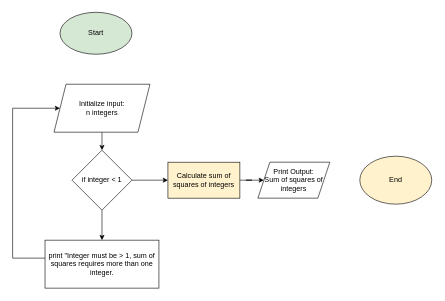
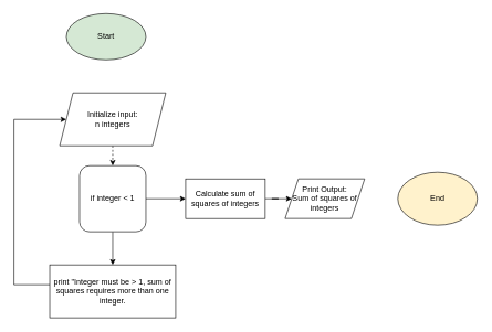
  <mxCell id="0" />
  <mxCell id="1" parent="0" />
  <mxCell id="2" value="" style="rounded=0;html=1;jettySize=auto;orthogonalLoop=1;fontSize=11;endArrow=block;endFill=0;endSize=8;strokeWidth=1;shadow=0;labelBackgroundColor=none;edgeStyle=orthogonalEdgeStyle;" edge="1" parent="1" target="3"><mxGeometry relative="1" as="geometry"><mxPoint x="139" y="80" as="sourcePoint" /><mxPoint x="139" y="130" as="targetPoint" /></mxGeometry></mxCell>
  <mxCell id="3" value="Start" style="ellipse;whiteSpace=wrap;html=1;fillColor=#d5e8d4;" vertex="1" parent="1"><mxGeometry x="99" y="20" width="120" height="70" as="geometry" /></mxCell>
- <mxCell id="4" style="edgeStyle=orthogonalEdgeStyle;rounded=0;orthogonalLoop=1;jettySize=auto;html=1;exitX=0.5;exitY=1;exitDx=0;exitDy=0;entryX=0.5;entryY=0;entryDx=0;entryDy=0;" edge="1" parent="1" source="5" target="8"><mxGeometry relative="1" as="geometry" /></mxCell>
+ <mxCell id="4" style="edgeStyle=orthogonalEdgeStyle;rounded=0;orthogonalLoop=1;jettySize=auto;html=1;exitX=0.5;exitY=1;exitDx=0;exitDy=0;entryX=0.5;entryY=0;entryDx=0;entryDy=0;dashed=1;" edge="1" parent="1" source="5" target="8"><mxGeometry relative="1" as="geometry" /></mxCell>
  <mxCell id="5" value="Initialize input:&lt;br&gt;n integers" style="shape=parallelogram;perimeter=parallelogramPerimeter;whiteSpace=wrap;html=1;fixedSize=1;" vertex="1" parent="1"><mxGeometry x="89" y="140" width="160" height="80" as="geometry" /></mxCell>
  <mxCell id="6" style="edgeStyle=orthogonalEdgeStyle;rounded=0;orthogonalLoop=1;jettySize=auto;html=1;exitX=0.5;exitY=1;exitDx=0;exitDy=0;entryX=0.5;entryY=0;entryDx=0;entryDy=0;" edge="1" parent="1" source="8" target="11"><mxGeometry relative="1" as="geometry" /></mxCell>
  <mxCell id="7" style="edgeStyle=orthogonalEdgeStyle;rounded=0;orthogonalLoop=1;jettySize=auto;html=1;exitX=1;exitY=0.5;exitDx=0;exitDy=0;" edge="1" parent="1" source="8" target="13"><mxGeometry relative="1" as="geometry" /></mxCell>
- <mxCell id="8" value="if integer &amp;lt; 1" style="rhombus;whiteSpace=wrap;html=1;" vertex="1" parent="1"><mxGeometry x="119" y="250" width="100" height="100" as="geometry" /></mxCell>
+ <mxCell id="8" value="if integer &amp;lt; 1" style="whiteSpace=wrap;html=1;rounded=1;" vertex="1" parent="1"><mxGeometry x="119" y="250" width="100" height="100" as="geometry" /></mxCell>
  <mxCell id="9" style="edgeStyle=orthogonalEdgeStyle;rounded=0;orthogonalLoop=1;jettySize=auto;html=1;exitX=0;exitY=0.5;exitDx=0;exitDy=0;" edge="1" parent="1" source="11"><mxGeometry relative="1" as="geometry"><mxPoint x="89" y="430" as="targetPoint" /></mxGeometry></mxCell>
  <mxCell id="10" style="edgeStyle=orthogonalEdgeStyle;rounded=0;orthogonalLoop=1;jettySize=auto;html=1;entryX=0;entryY=0.5;entryDx=0;entryDy=0;" edge="1" parent="1" source="11" target="5"><mxGeometry relative="1" as="geometry"><mxPoint x="19" y="180" as="targetPoint" /><Array as="points"><mxPoint x="20" y="430" /><mxPoint x="20" y="180" /></Array></mxGeometry></mxCell>
  <mxCell id="11" value="print &quot;Integer must be &amp;gt; 1, sum of squares requires more than one integer." style="rounded=0;whiteSpace=wrap;html=1;" vertex="1" parent="1"><mxGeometry x="74" y="400" width="190" height="80" as="geometry" /></mxCell>
  <mxCell id="12" style="edgeStyle=orthogonalEdgeStyle;rounded=0;orthogonalLoop=1;jettySize=auto;html=1;exitX=1;exitY=0.5;exitDx=0;exitDy=0;" edge="1" parent="1" source="13" target="14"><mxGeometry relative="1" as="geometry" /></mxCell>
- <mxCell id="13" value="Calculate sum of squares of integers" style="rounded=0;whiteSpace=wrap;html=1;fillColor=#fff2cc;" vertex="1" parent="1"><mxGeometry x="279" y="270" width="120" height="60" as="geometry" /></mxCell>
+ <mxCell id="13" value="Calculate sum of squares of integers" style="rounded=0;whiteSpace=wrap;html=1;" vertex="1" parent="1"><mxGeometry x="279" y="270" width="120" height="60" as="geometry" /></mxCell>
  <mxCell id="14" value="Print Output:&lt;br&gt;Sum of squares of integers" style="shape=parallelogram;perimeter=parallelogramPerimeter;whiteSpace=wrap;html=1;fixedSize=1;" vertex="1" parent="1"><mxGeometry x="429" y="270" width="120" height="60" as="geometry" /></mxCell>
  <mxCell id="15" value="End" style="ellipse;whiteSpace=wrap;html=1;fillColor=#fff2cc;" vertex="1" parent="1"><mxGeometry x="599" y="260" width="120" height="80" as="geometry" /></mxCell>
